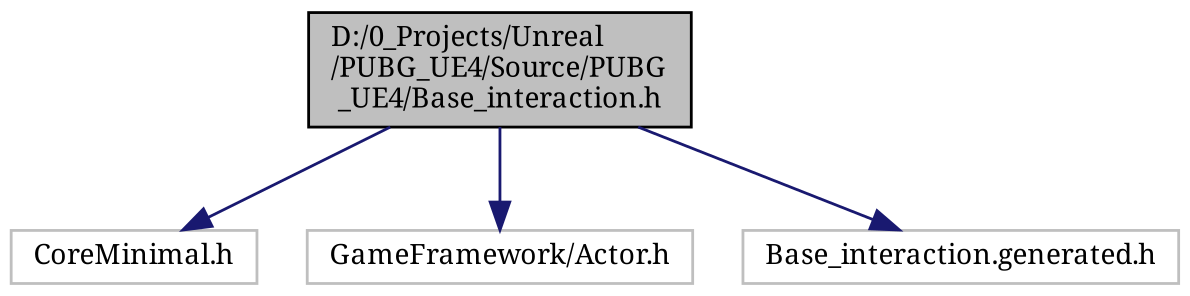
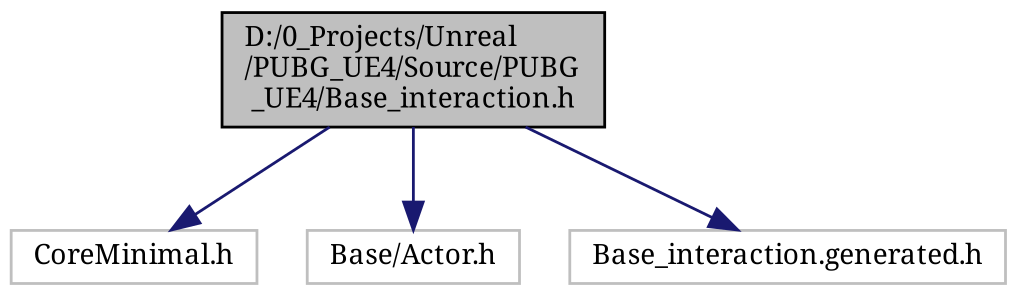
  digraph {
    fontname="Noto Serif"
    node [color=grey75 fillcolor=white fontname="Noto Serif" fontsize=10 shape=record style=filled]
    edge [color=midnightblue fontname="Noto Serif" fontsize=10 labelfontname=Helvetica labelfontsize=10 style=solid]
    n1 [color=black fillcolor=grey75 fontcolor=black height=0.2 label="D:/0_Projects/Unreal\l/PUBG_UE4/Source/PUBG\l_UE4/Base_interaction.h" width=0.4]
    n2 [height=0.2 label="CoreMinimal.h" width=0.4]
-   n3 [height=0.2 label="GameFramework/Actor.h" width=0.4]
+   n3 [height=0.2 label="Base/Actor.h" width=0.4]
    n4 [height=0.2 label="Base_interaction.generated.h" width=0.4]
    n1 -> n2
    n1 -> n3
    n1 -> n4
  }
